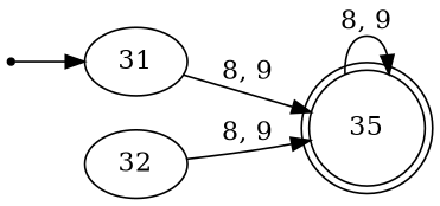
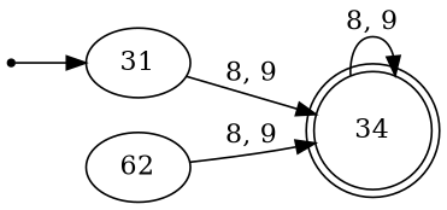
  digraph {
    rankdir=LR
    inic [shape=point]
    31
-   34 [shape=doublecircle label=35]
-   32
+   34 [shape=doublecircle]
+   32 [label=62]
    inic -> 31
    31 -> 34 [label="8, 9"]
    34 -> 34 [label="8, 9"]
    32 -> 34 [label="8, 9"]
  }
